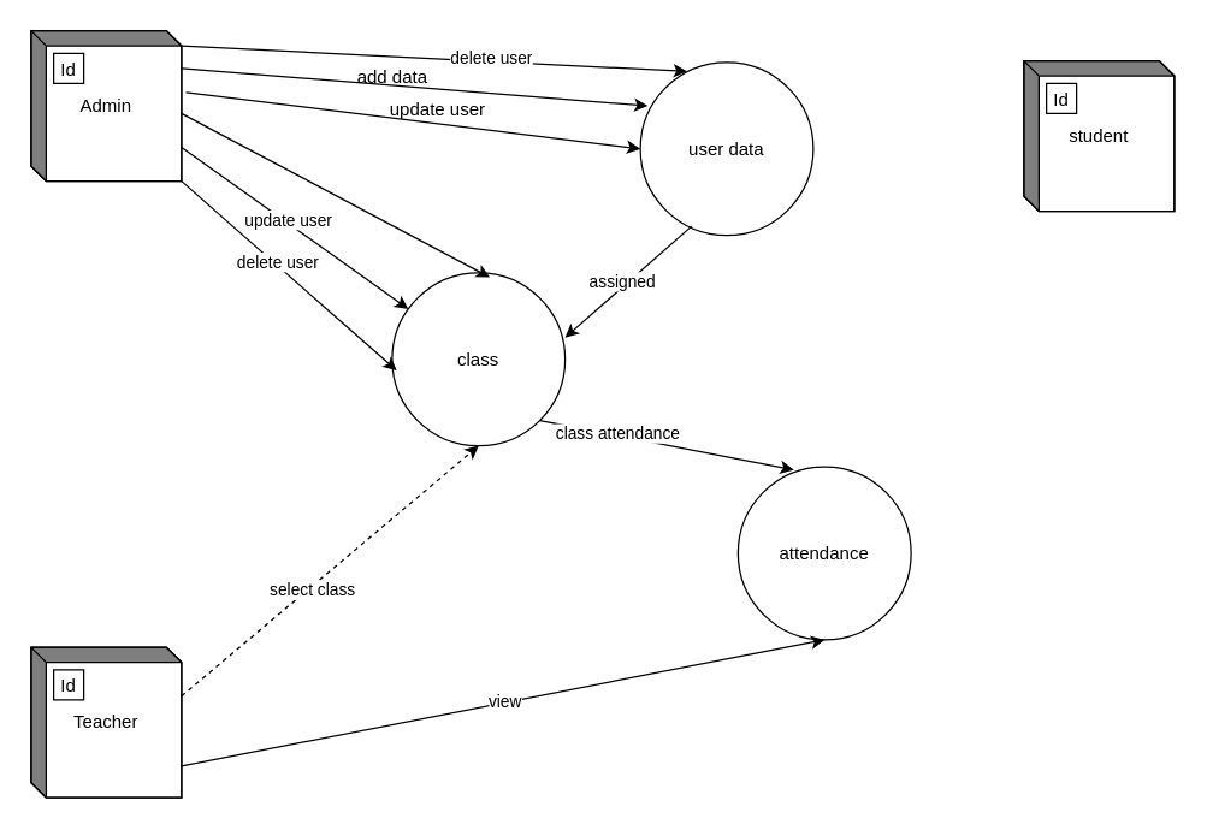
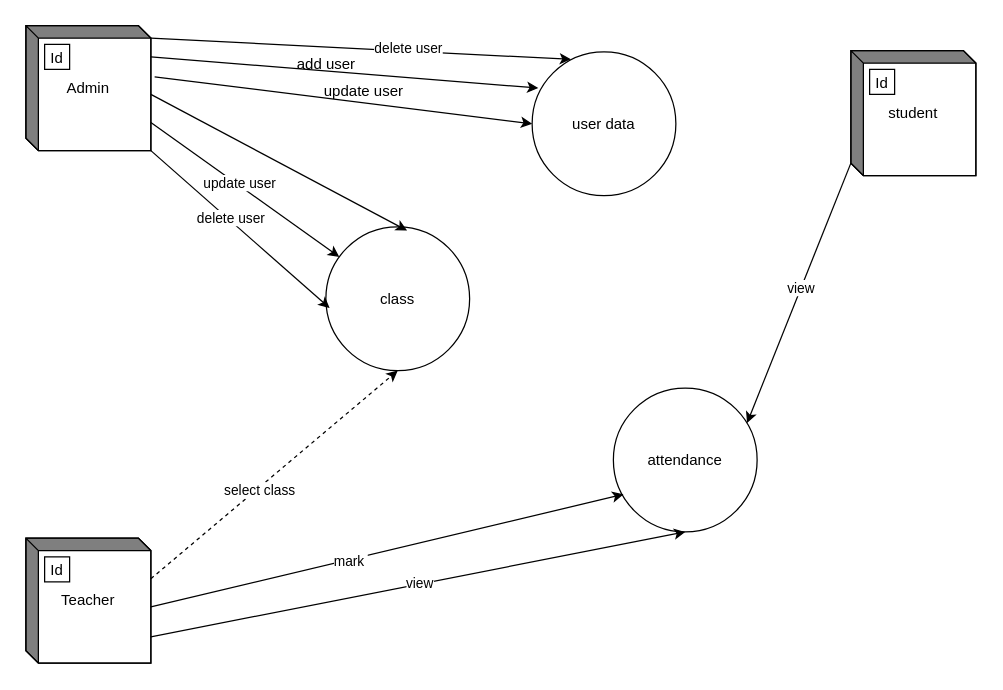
  <mxCell id="0" />
  <mxCell id="1" parent="0" />
  <mxCell id="2" value="student" style="html=1;dashed=0;whiteSpace=wrap;shape=mxgraph.dfd.externalEntity" vertex="1" parent="1"><mxGeometry x="680" y="40" width="100" height="100" as="geometry" /></mxCell>
  <mxCell id="3" value="Id" style="autosize=1;part=1;resizable=0;strokeColor=inherit;fillColor=inherit;gradientColor=inherit;" vertex="1" parent="2"><mxGeometry width="20" height="20" relative="1" as="geometry"><mxPoint x="15" y="15" as="offset" /></mxGeometry></mxCell>
  <mxCell id="4" value="Teacher" style="html=1;dashed=0;whiteSpace=wrap;shape=mxgraph.dfd.externalEntity" vertex="1" parent="1"><mxGeometry x="20" y="430" width="100" height="100" as="geometry" /></mxCell>
  <mxCell id="5" value="Id" style="autosize=1;part=1;resizable=0;strokeColor=inherit;fillColor=inherit;gradientColor=inherit;" vertex="1" parent="4"><mxGeometry width="20" height="20" relative="1" as="geometry"><mxPoint x="15" y="15" as="offset" /></mxGeometry></mxCell>
  <mxCell id="6" value="Admin" style="html=1;dashed=0;whiteSpace=wrap;shape=mxgraph.dfd.externalEntity" vertex="1" parent="1"><mxGeometry x="20" y="20" width="100" height="100" as="geometry" /></mxCell>
  <mxCell id="7" value="Id" style="autosize=1;part=1;resizable=0;strokeColor=inherit;fillColor=inherit;gradientColor=inherit;" vertex="1" parent="6"><mxGeometry width="20" height="20" relative="1" as="geometry"><mxPoint x="15" y="15" as="offset" /></mxGeometry></mxCell>
  <mxCell id="8" value="attendance" style="shape=ellipse;html=1;dashed=0;whiteSpace=wrap;aspect=fixed;perimeter=ellipsePerimeter;" vertex="1" parent="1"><mxGeometry x="490" y="310" width="115" height="115" as="geometry" /></mxCell>
  <mxCell id="9" value="user data" style="shape=ellipse;html=1;dashed=0;whiteSpace=wrap;aspect=fixed;perimeter=ellipsePerimeter;" vertex="1" parent="1"><mxGeometry x="425" y="41" width="115" height="115" as="geometry" /></mxCell>
  <mxCell id="10" value="class" style="shape=ellipse;html=1;dashed=0;whiteSpace=wrap;aspect=fixed;perimeter=ellipsePerimeter;" vertex="1" parent="1"><mxGeometry x="260" y="181" width="115" height="115" as="geometry" /></mxCell>
- <mxCell id="11" value="" style="endArrow=classic;html=1;rounded=0;entryX=1;entryY=0.374;entryDx=0;entryDy=0;exitX=0.296;exitY=0.948;exitDx=0;exitDy=0;exitPerimeter=0;entryPerimeter=0;" edge="1" parent="1" source="9" target="10"><mxGeometry width="50" height="50" relative="1" as="geometry"><mxPoint x="360" y="310" as="sourcePoint" /><mxPoint x="410" y="260" as="targetPoint" /></mxGeometry></mxCell>
- <mxCell id="12" value="assigned" style="edgeLabel;html=1;align=center;verticalAlign=middle;resizable=0;points=[];" connectable="0" vertex="1" parent="11"><mxGeometry x="0.046" y="-3" relative="1" as="geometry"><mxPoint as="offset" /></mxGeometry></mxCell>
- <mxCell id="13" value="" style="endArrow=classic;html=1;rounded=0;entryX=0.322;entryY=0.017;entryDx=0;entryDy=0;exitX=1;exitY=1;exitDx=0;exitDy=0;entryPerimeter=0;" edge="1" parent="1" source="10" target="8"><mxGeometry width="50" height="50" relative="1" as="geometry"><mxPoint x="365" y="190" as="sourcePoint" /><mxPoint x="415" y="140" as="targetPoint" /></mxGeometry></mxCell>
- <mxCell id="14" value="class attendance" style="edgeLabel;html=1;align=center;verticalAlign=middle;resizable=0;points=[];" connectable="0" vertex="1" parent="13"><mxGeometry x="-0.401" y="2" relative="1" as="geometry"><mxPoint as="offset" /></mxGeometry></mxCell>
  <mxCell id="15" value="" style="endArrow=classic;html=1;rounded=0;exitX=0;exitY=0;exitDx=100;exitDy=55;exitPerimeter=0;entryX=0.565;entryY=0.026;entryDx=0;entryDy=0;entryPerimeter=0;" edge="1" parent="1" source="6" target="10"><mxGeometry width="50" height="50" relative="1" as="geometry"><mxPoint x="120" y="150" as="sourcePoint" /><mxPoint x="170" y="100" as="targetPoint" /></mxGeometry></mxCell>
  <mxCell id="16" value="" style="endArrow=classic;html=1;rounded=0;entryX=0;entryY=0.5;entryDx=0;entryDy=0;exitX=1.03;exitY=0.41;exitDx=0;exitDy=0;exitPerimeter=0;" edge="1" parent="1" source="6" target="9"><mxGeometry width="50" height="50" relative="1" as="geometry"><mxPoint x="130" y="70" as="sourcePoint" /><mxPoint x="180" y="20" as="targetPoint" /></mxGeometry></mxCell>
  <mxCell id="17" value="" style="endArrow=classic;html=1;rounded=0;entryX=0.5;entryY=1;entryDx=0;entryDy=0;" edge="1" parent="1" target="8"><mxGeometry width="50" height="50" relative="1" as="geometry"><mxPoint x="120" y="508.99" as="sourcePoint" /><mxPoint x="341.99" y="451" as="targetPoint" /><Array as="points" /></mxGeometry></mxCell>
  <mxCell id="18" value="view" style="edgeLabel;html=1;align=center;verticalAlign=middle;resizable=0;points=[];" connectable="0" vertex="1" parent="17"><mxGeometry x="0.007" y="1" relative="1" as="geometry"><mxPoint as="offset" /></mxGeometry></mxCell>
+ <mxCell id="19" value="" style="endArrow=classic;html=1;rounded=0;entryX=0.93;entryY=0.243;entryDx=0;entryDy=0;entryPerimeter=0;exitX=0;exitY=0;exitDx=0;exitDy=90;exitPerimeter=0;" edge="1" parent="1" source="2" target="8"><mxGeometry width="50" height="50" relative="1" as="geometry"><mxPoint x="570" y="377" as="sourcePoint" /><mxPoint x="643.045" y="347.95" as="targetPoint" /></mxGeometry></mxCell>
+ <mxCell id="20" value="view" style="edgeLabel;html=1;align=center;verticalAlign=middle;resizable=0;points=[];" connectable="0" vertex="1" parent="19"><mxGeometry x="-0.035" y="-1" relative="1" as="geometry"><mxPoint as="offset" /></mxGeometry></mxCell>
  <mxCell id="21" value="" style="endArrow=classic;html=1;rounded=0;exitX=1;exitY=1;exitDx=0;exitDy=0;exitPerimeter=0;entryX=0.026;entryY=0.565;entryDx=0;entryDy=0;entryPerimeter=0;" edge="1" parent="1" source="6" target="10"><mxGeometry width="50" height="50" relative="1" as="geometry"><mxPoint x="133.95" y="186.97" as="sourcePoint" /><mxPoint x="240" y="200" as="targetPoint" /></mxGeometry></mxCell>
  <mxCell id="22" value="delete user" style="edgeLabel;html=1;align=center;verticalAlign=middle;resizable=0;points=[];" connectable="0" vertex="1" parent="21"><mxGeometry x="-0.13" y="2" relative="1" as="geometry"><mxPoint as="offset" /></mxGeometry></mxCell>
  <mxCell id="23" value="" style="endArrow=classic;html=1;rounded=0;entryX=0.043;entryY=0.252;entryDx=0;entryDy=0;entryPerimeter=0;" edge="1" parent="1" target="9"><mxGeometry width="50" height="50" relative="1" as="geometry"><mxPoint x="120" y="45" as="sourcePoint" /><mxPoint x="244" y="-2" as="targetPoint" /></mxGeometry></mxCell>
  <mxCell id="24" value="" style="endArrow=classic;html=1;rounded=0;exitX=0;exitY=0;exitDx=100;exitDy=32.5;exitPerimeter=0;entryX=0.5;entryY=1;entryDx=0;entryDy=0;dashed=1;" edge="1" parent="1" source="4" target="10"><mxGeometry width="50" height="50" relative="1" as="geometry"><mxPoint x="430" y="380" as="sourcePoint" /><mxPoint x="554" y="333" as="targetPoint" /></mxGeometry></mxCell>
  <mxCell id="25" value="select class" style="edgeLabel;html=1;align=center;verticalAlign=middle;resizable=0;points=[];" connectable="0" vertex="1" parent="24"><mxGeometry x="-0.134" y="-1" relative="1" as="geometry"><mxPoint as="offset" /></mxGeometry></mxCell>
- <mxCell id="26" value="add data" style="text;html=1;align=center;verticalAlign=middle;resizable=0;points=[];autosize=1;strokeColor=none;fillColor=none;" vertex="1" parent="1"><mxGeometry x="225" y="36" width="70" height="30" as="geometry" /></mxCell>
+ <mxCell id="26" value="add user" style="text;html=1;align=center;verticalAlign=middle;resizable=0;points=[];autosize=1;strokeColor=none;fillColor=none;" vertex="1" parent="1"><mxGeometry x="225" y="36" width="70" height="30" as="geometry" /></mxCell>
  <mxCell id="27" value="update user" style="text;html=1;align=center;verticalAlign=middle;resizable=0;points=[];autosize=1;strokeColor=none;fillColor=none;" vertex="1" parent="1"><mxGeometry x="245" y="58" width="90" height="30" as="geometry" /></mxCell>
  <mxCell id="28" value="" style="endArrow=classic;html=1;rounded=0;entryX=0.27;entryY=0.052;entryDx=0;entryDy=0;entryPerimeter=0;exitX=0;exitY=0;exitDx=100;exitDy=10;exitPerimeter=0;" edge="1" parent="1" source="6" target="9"><mxGeometry width="50" height="50" relative="1" as="geometry"><mxPoint x="126" y="32" as="sourcePoint" /><mxPoint x="438" y="49" as="targetPoint" /></mxGeometry></mxCell>
  <mxCell id="29" value="delete user" style="edgeLabel;html=1;align=center;verticalAlign=middle;resizable=0;points=[];" connectable="0" vertex="1" parent="28"><mxGeometry x="0.223" y="3" relative="1" as="geometry"><mxPoint as="offset" /></mxGeometry></mxCell>
  <mxCell id="30" value="" style="endArrow=classic;html=1;rounded=0;exitX=0;exitY=0;exitDx=100;exitDy=77.5;exitPerimeter=0;" edge="1" parent="1" source="6" target="10"><mxGeometry width="50" height="50" relative="1" as="geometry"><mxPoint x="114" y="110" as="sourcePoint" /><mxPoint x="406" y="152" as="targetPoint" /></mxGeometry></mxCell>
  <mxCell id="31" value="update user" style="edgeLabel;html=1;align=center;verticalAlign=middle;resizable=0;points=[];" connectable="0" vertex="1" parent="30"><mxGeometry x="-0.077" y="2" relative="1" as="geometry"><mxPoint as="offset" /></mxGeometry></mxCell>
+ <mxCell id="32" value="" style="endArrow=classic;html=1;rounded=0;exitX=0;exitY=0;exitDx=100;exitDy=55;exitPerimeter=0;entryX=0.07;entryY=0.739;entryDx=0;entryDy=0;entryPerimeter=0;" edge="1" parent="1" source="4" target="8"><mxGeometry width="50" height="50" relative="1" as="geometry"><mxPoint x="121" y="521" as="sourcePoint" /><mxPoint x="356" y="473" as="targetPoint" /></mxGeometry></mxCell>
+ <mxCell id="33" value="mark&amp;nbsp;" style="edgeLabel;html=1;align=center;verticalAlign=middle;resizable=0;points=[];" connectable="0" vertex="1" parent="32"><mxGeometry x="-0.153" y="-2" relative="1" as="geometry"><mxPoint x="-1" as="offset" /></mxGeometry></mxCell>
